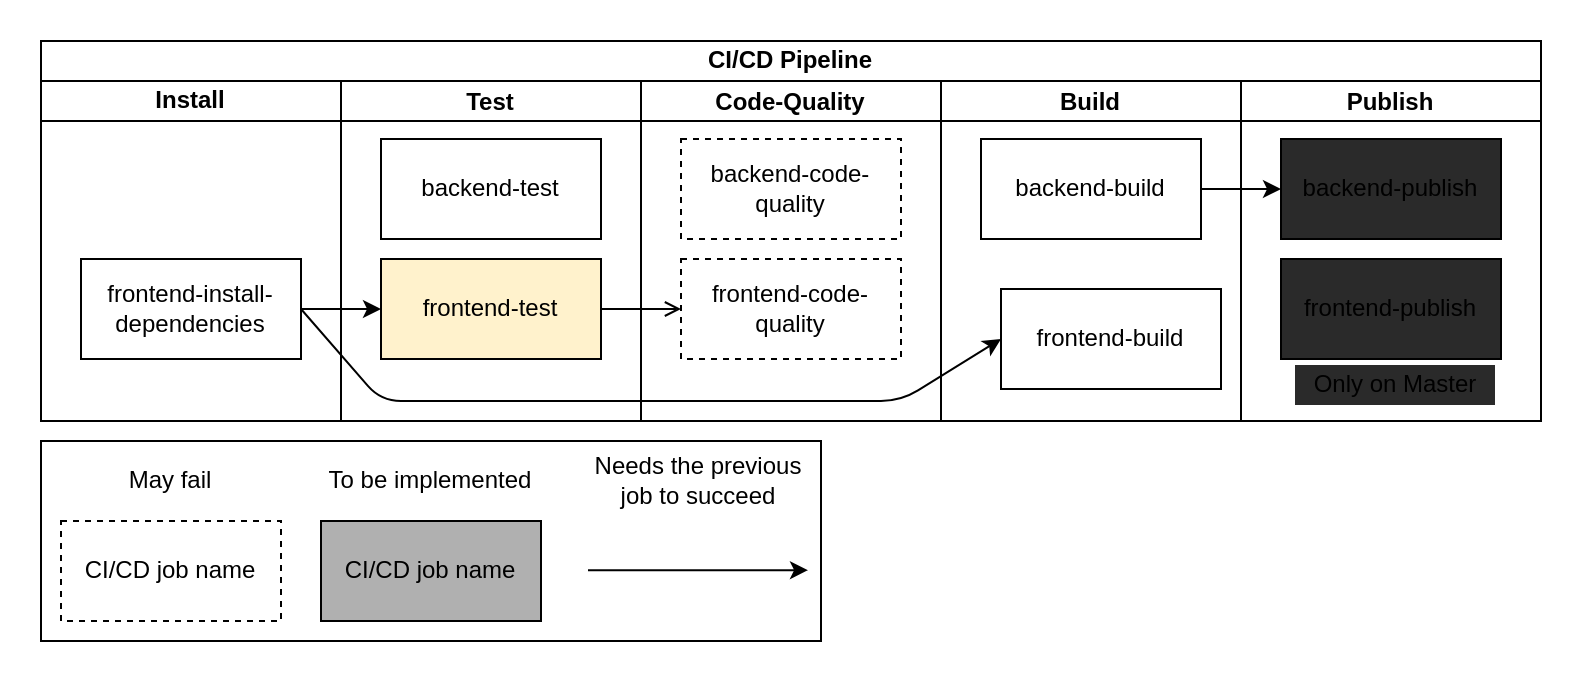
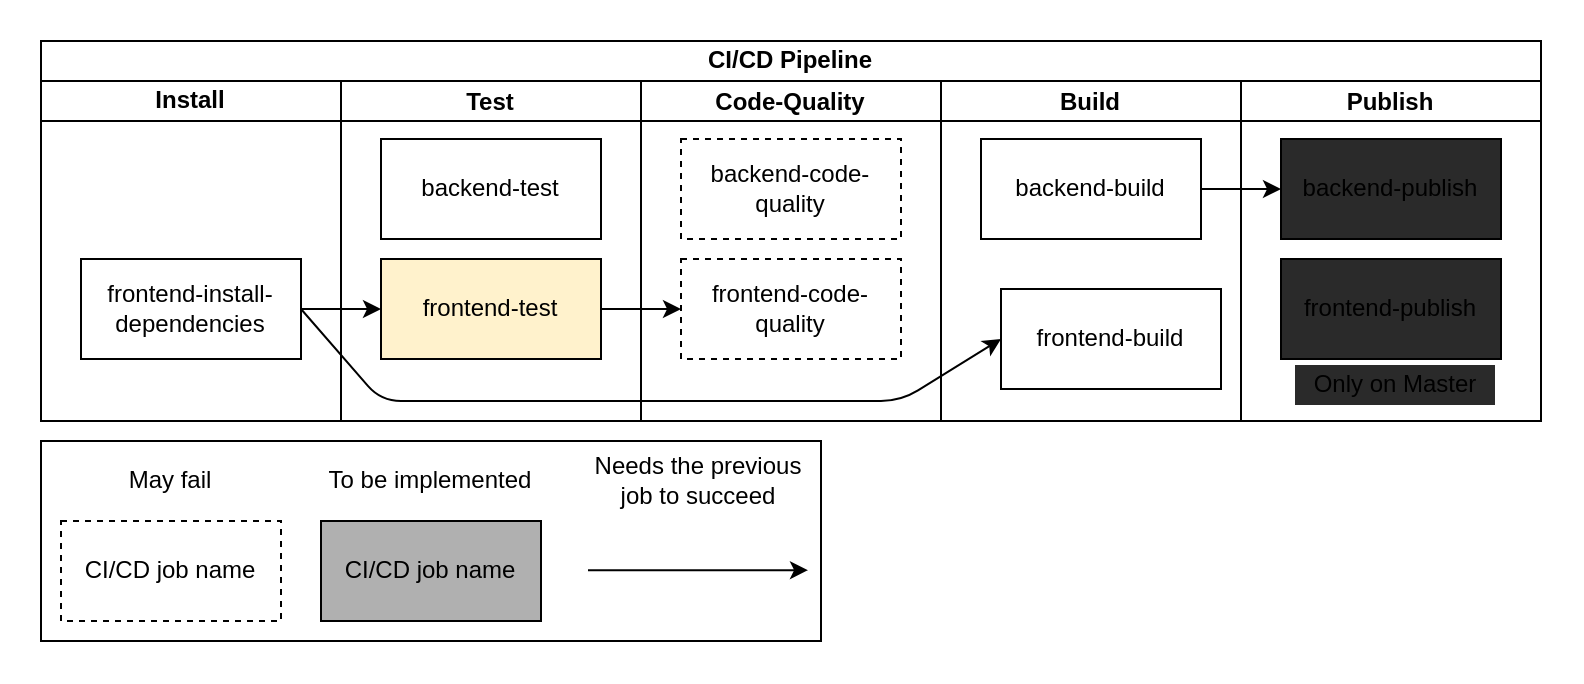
  <mxCell id="0" />
  <mxCell id="1" parent="0" />
  <mxCell id="2" value="" style="rounded=0;whiteSpace=wrap;html=1;fontSize=12;verticalAlign=middle;fillColor=none;" parent="1" vertex="1"><mxGeometry x="20" y="220" width="390" height="100" as="geometry" /></mxCell>
  <mxCell id="3" value="CI/CD Pipeline&lt;br&gt;" style="swimlane;childLayout=stackLayout;resizeParent=1;resizeParentMax=0;startSize=20;verticalAlign=middle;fontSize=12;spacing=2;whiteSpace=wrap;html=1;" parent="1" vertex="1"><mxGeometry x="20" y="20" width="750" height="190" as="geometry" /></mxCell>
  <mxCell id="4" value="Install" style="swimlane;startSize=20;whiteSpace=wrap;" parent="3" vertex="1"><mxGeometry y="20" width="150" height="170" as="geometry"><mxRectangle y="20" width="30" height="470" as="alternateBounds" /></mxGeometry></mxCell>
  <mxCell id="5" value="frontend-install-dependencies" style="html=1;fontSize=12;verticalAlign=middle;whiteSpace=wrap;" parent="4" vertex="1"><mxGeometry x="20" y="89" width="110" height="50" as="geometry" /></mxCell>
  <mxCell id="6" value="Test" style="swimlane;startSize=20;" parent="3" vertex="1"><mxGeometry x="150" y="20" width="150" height="170" as="geometry" /></mxCell>
  <mxCell id="7" value="backend-test" style="html=1;fontSize=12;verticalAlign=middle;whiteSpace=wrap;" parent="6" vertex="1"><mxGeometry x="20" y="29" width="110" height="50" as="geometry" /></mxCell>
  <mxCell id="8" value="frontend-test" style="html=1;fontSize=12;verticalAlign=middle;whiteSpace=wrap;fillColor=#fff2cc;" parent="6" vertex="1"><mxGeometry x="20" y="89" width="110" height="50" as="geometry" /></mxCell>
  <mxCell id="9" value="Code-Quality" style="swimlane;startSize=20;" parent="3" vertex="1"><mxGeometry x="300" y="20" width="150" height="170" as="geometry" /></mxCell>
  <mxCell id="10" value="backend-code-quality" style="html=1;fontSize=12;verticalAlign=middle;whiteSpace=wrap;dashed=1;" parent="9" vertex="1"><mxGeometry x="20" y="29" width="110" height="50" as="geometry" /></mxCell>
  <mxCell id="11" value="frontend-code-quality" style="html=1;fontSize=12;verticalAlign=middle;whiteSpace=wrap;dashed=1;" parent="9" vertex="1"><mxGeometry x="20" y="89" width="110" height="50" as="geometry" /></mxCell>
  <mxCell id="12" value="Build" style="swimlane;startSize=20;" parent="3" vertex="1"><mxGeometry x="450" y="20" width="150" height="170" as="geometry" /></mxCell>
  <mxCell id="13" value="backend-build" style="html=1;fontSize=12;verticalAlign=middle;whiteSpace=wrap;" parent="12" vertex="1"><mxGeometry x="20" y="29" width="110" height="50" as="geometry" /></mxCell>
  <mxCell id="14" value="frontend-build" style="html=1;fontSize=12;verticalAlign=middle;whiteSpace=wrap;" parent="12" vertex="1"><mxGeometry x="30" y="104" width="110" height="50" as="geometry" /></mxCell>
  <mxCell id="15" value="Publish" style="swimlane;startSize=20;" parent="3" vertex="1"><mxGeometry x="600" y="20" width="150" height="170" as="geometry" /></mxCell>
  <mxCell id="16" value="backend-publish" style="html=1;fontSize=12;verticalAlign=middle;whiteSpace=wrap;fillColor=#2A2A2A;" parent="15" vertex="1"><mxGeometry x="20" y="29" width="110" height="50" as="geometry" /></mxCell>
  <mxCell id="17" value="frontend-publish" style="html=1;fontSize=12;verticalAlign=middle;whiteSpace=wrap;fillColor=#2A2A2A;" parent="15" vertex="1"><mxGeometry x="20" y="89" width="110" height="50" as="geometry" /></mxCell>
  <mxCell id="18" value="&lt;span style=&quot;background-color: rgb(42 , 42 , 42)&quot;&gt;Only on Master&lt;/span&gt;" style="text;html=1;align=center;verticalAlign=middle;resizable=0;points=[];autosize=1;strokeColor=none;fillColor=#2a2a2a;" vertex="1" parent="15"><mxGeometry x="27" y="142" width="100" height="20" as="geometry" /></mxCell>
- <mxCell id="19" value="" style="edgeStyle=none;html=1;fontSize=12;endArrow=open;" parent="3" source="8" target="11" edge="1"><mxGeometry relative="1" as="geometry" /></mxCell>
+ <mxCell id="19" value="" style="edgeStyle=none;html=1;fontSize=12;" parent="3" source="8" target="11" edge="1"><mxGeometry relative="1" as="geometry" /></mxCell>
  <mxCell id="20" style="edgeStyle=none;html=1;exitX=1;exitY=0.5;exitDx=0;exitDy=0;entryX=0;entryY=0.5;entryDx=0;entryDy=0;fontSize=12;" parent="3" source="5" target="14" edge="1"><mxGeometry relative="1" as="geometry"><Array as="points"><mxPoint x="170" y="180" /><mxPoint x="300" y="180" /><mxPoint x="430" y="180" /></Array></mxGeometry></mxCell>
  <mxCell id="21" style="edgeStyle=none;html=1;exitX=1;exitY=0.5;exitDx=0;exitDy=0;entryX=0;entryY=0.5;entryDx=0;entryDy=0;" edge="1" parent="3" source="5" target="8"><mxGeometry relative="1" as="geometry" /></mxCell>
  <mxCell id="22" style="edgeStyle=none;html=1;exitX=1;exitY=0.5;exitDx=0;exitDy=0;entryX=0;entryY=0.5;entryDx=0;entryDy=0;" edge="1" parent="3" source="13" target="16"><mxGeometry relative="1" as="geometry" /></mxCell>
  <mxCell id="23" value="CI/CD job name" style="html=1;fontSize=12;verticalAlign=middle;whiteSpace=wrap;dashed=1;" parent="1" vertex="1"><mxGeometry x="30" y="260" width="110" height="50" as="geometry" /></mxCell>
  <mxCell id="24" value="May fail" style="text;html=1;strokeColor=none;fillColor=none;align=center;verticalAlign=middle;whiteSpace=wrap;rounded=0;fontSize=12;" parent="1" vertex="1"><mxGeometry x="30" y="230" width="110" height="20" as="geometry" /></mxCell>
  <mxCell id="25" value="To be implemented" style="text;html=1;strokeColor=none;fillColor=none;align=center;verticalAlign=middle;whiteSpace=wrap;rounded=0;fontSize=12;" parent="1" vertex="1"><mxGeometry x="160" y="230" width="110" height="20" as="geometry" /></mxCell>
  <mxCell id="26" value="Needs the previous job to succeed" style="text;html=1;strokeColor=none;fillColor=none;align=center;verticalAlign=middle;whiteSpace=wrap;rounded=0;fontSize=12;" parent="1" vertex="1"><mxGeometry x="293.5" y="230" width="110" height="20" as="geometry" /></mxCell>
  <mxCell id="27" value="" style="endArrow=classic;html=1;fontSize=12;" parent="1" edge="1"><mxGeometry width="50" height="50" relative="1" as="geometry"><mxPoint x="293.5" y="284.58" as="sourcePoint" /><mxPoint x="403.5" y="284.58" as="targetPoint" /><Array as="points"><mxPoint x="353.5" y="284.58" /></Array></mxGeometry></mxCell>
  <mxCell id="28" value="CI/CD job name" style="html=1;fontSize=12;verticalAlign=middle;whiteSpace=wrap;labelBorderColor=none;fillColor=#B0B0B0;" parent="1" vertex="1"><mxGeometry x="160" y="260" width="110" height="50" as="geometry" /></mxCell>
